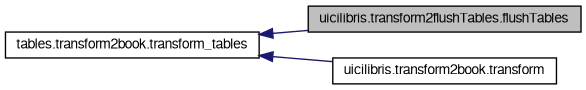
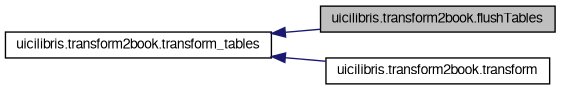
  digraph {
    rankdir=LR
    node [color=black fillcolor=white fontname=FreeSans fontsize=10 shape=record style=filled]
    edge [color=midnightblue dir=back fontname=FreeSans fontsize=10 labelfontname=FreeSans labelfontsize=10 style=solid]
-   n1 [fillcolor=grey75 fontcolor=black height=0.2 label="uicilibris.transform2flushTables.flushTables" width=0.4]
-   n2 [height=0.2 label="tables.transform2book.transform_tables" width=0.4]
+   n1 [fillcolor=grey75 fontcolor=black height=0.2 label="uicilibris.transform2book.flushTables" width=0.4]
+   n2 [height=0.2 label="uicilibris.transform2book.transform_tables" width=0.4]
    n3 [height=0.2 label="uicilibris.transform2book.transform" width=0.4]
    n2 -> n1
    n2 -> n3
  }
